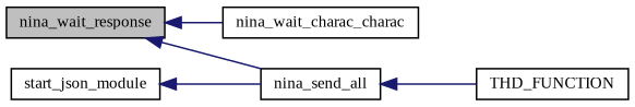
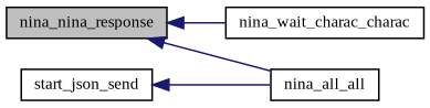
  digraph {
    fontname="Liberation Serif"
    rankdir=LR
    node [color=black fillcolor=white fontname="Liberation Serif" fontsize=10 shape=record style=filled]
    edge [color=midnightblue dir=back fontname="Liberation Serif" fontsize=10 labelfontname=Helvetica labelfontsize=10 style=solid]
-   n1 [fillcolor=grey75 fontcolor=black height=0.2 label=nina_wait_response width=0.4]
+   n1 [fillcolor=grey75 fontcolor=black height=0.2 label=nina_nina_response width=0.4]
    n2 [height=0.2 label=nina_wait_charac_charac width=0.4]
-   n3 [height=0.2 label=nina_send_all width=0.4]
-   n4 [height=0.2 label=THD_FUNCTION width=0.4]
-   n5 [height=0.2 label=start_json_module width=0.4]
+   n3 [height=0.2 label=nina_all_all width=0.4]
+   n5 [height=0.2 label=start_json_send width=0.4]
    n1 -> n2
    n1 -> n3
-   n3 -> n4
    n5 -> n3
  }
